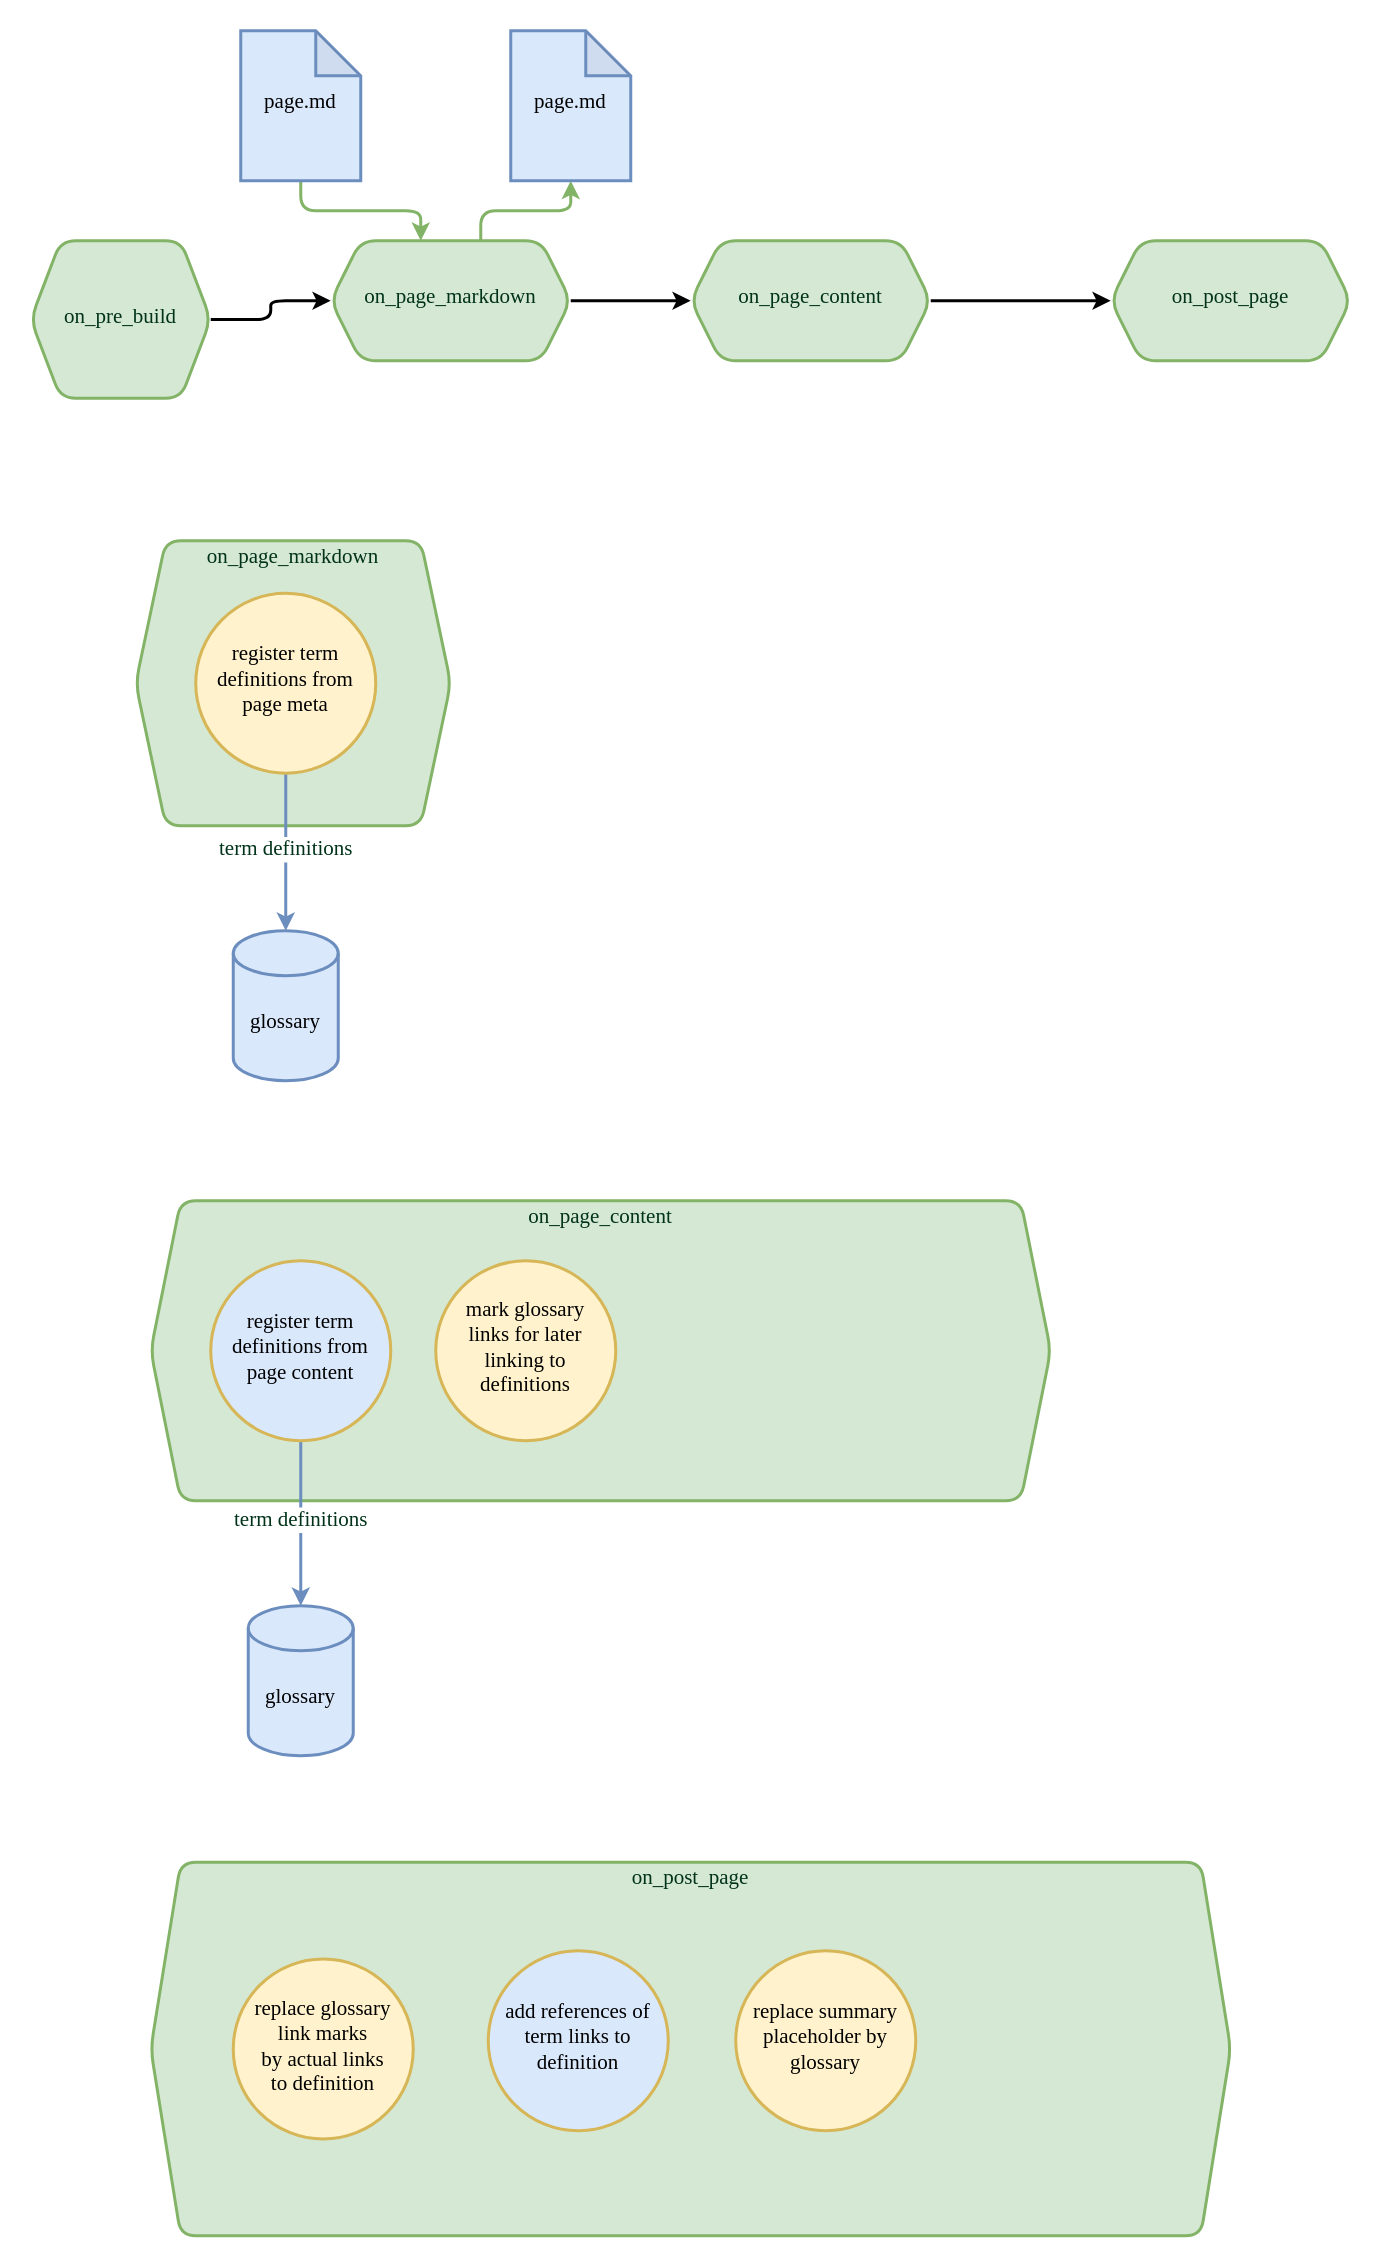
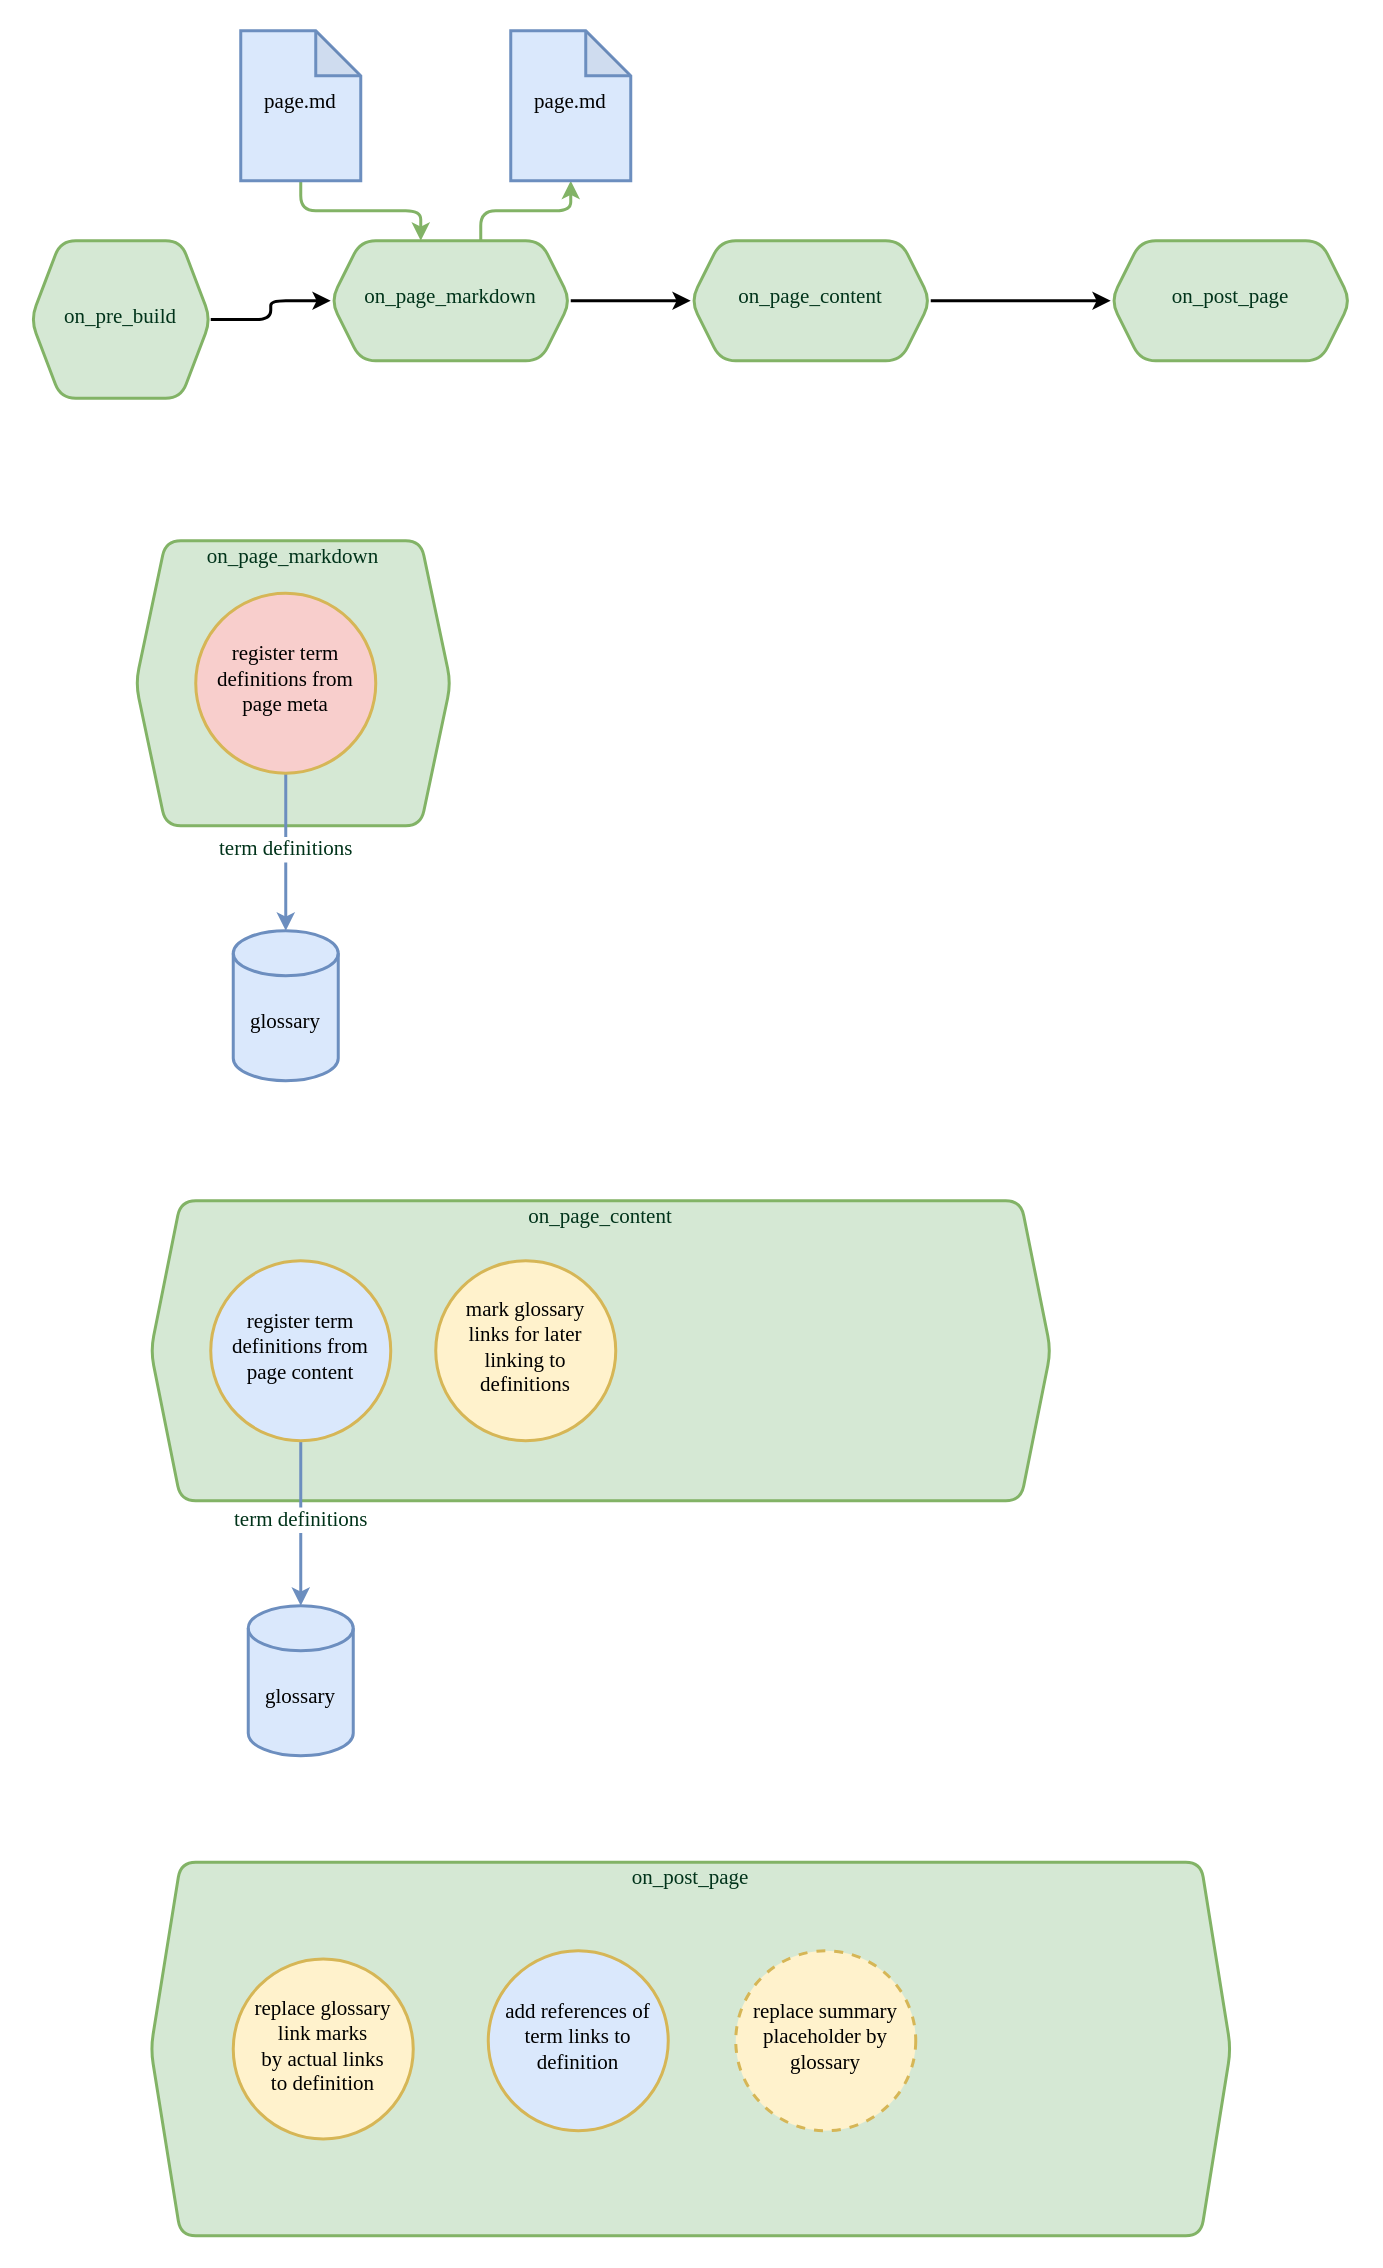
  <mxCell id="0" />
  <mxCell id="1" parent="0" />
  <mxCell id="2" style="edgeStyle=orthogonalEdgeStyle;rounded=1;orthogonalLoop=1;jettySize=auto;html=1;fontFamily=Comic Sans MS;fontSize=14;fontColor=#00331A;fontStyle=0;strokeWidth=2;spacingTop=-4;" edge="1" parent="1" source="3" target="6"><mxGeometry relative="1" as="geometry" /></mxCell>
  <mxCell id="3" value="on_pre_build" style="shape=hexagon;perimeter=hexagonPerimeter2;whiteSpace=wrap;html=1;fixedSize=1;rounded=1;fontFamily=Comic Sans MS;fontSize=14;fontColor=#00331A;fontStyle=0;strokeColor=#82b366;strokeWidth=2;fillColor=#d5e8d4;spacingTop=-4;" vertex="1" parent="1"><mxGeometry x="20" y="160" width="120" height="105" as="geometry" /></mxCell>
  <mxCell id="4" style="edgeStyle=orthogonalEdgeStyle;rounded=1;orthogonalLoop=1;jettySize=auto;html=1;entryX=0.5;entryY=1;entryDx=0;entryDy=0;entryPerimeter=0;exitX=0.625;exitY=0;exitDx=0;exitDy=0;fontFamily=Comic Sans MS;fontSize=14;fontColor=#00331A;fontStyle=0;strokeColor=#82b366;strokeWidth=2;fillColor=#d5e8d4;spacingTop=-4;" edge="1" parent="1" source="6" target="12"><mxGeometry relative="1" as="geometry"><mxPoint x="320" y="150" as="sourcePoint" /></mxGeometry></mxCell>
  <mxCell id="5" style="edgeStyle=orthogonalEdgeStyle;rounded=1;orthogonalLoop=1;jettySize=auto;html=1;fontFamily=Comic Sans MS;fontSize=14;fontColor=#00331A;fontStyle=0;strokeWidth=2;spacingTop=-4;" edge="1" parent="1" source="6" target="8"><mxGeometry relative="1" as="geometry" /></mxCell>
  <mxCell id="6" value="on_page_markdown" style="shape=hexagon;perimeter=hexagonPerimeter2;whiteSpace=wrap;html=1;fixedSize=1;rounded=1;fontFamily=Comic Sans MS;fontSize=14;fontColor=#00331A;fontStyle=0;strokeColor=#82b366;strokeWidth=2;fillColor=#d5e8d4;spacingTop=-4;" vertex="1" parent="1"><mxGeometry x="220" y="160" width="160" height="80" as="geometry" /></mxCell>
  <mxCell id="7" style="edgeStyle=orthogonalEdgeStyle;rounded=1;orthogonalLoop=1;jettySize=auto;html=1;fontFamily=Comic Sans MS;fontSize=14;fontColor=#00331A;fontStyle=0;strokeWidth=2;spacingTop=-4;" edge="1" parent="1" source="8" target="9"><mxGeometry relative="1" as="geometry" /></mxCell>
  <mxCell id="8" value="on_page_content" style="shape=hexagon;perimeter=hexagonPerimeter2;whiteSpace=wrap;html=1;fixedSize=1;rounded=1;fontFamily=Comic Sans MS;fontSize=14;fontColor=#00331A;fontStyle=0;strokeColor=#82b366;strokeWidth=2;fillColor=#d5e8d4;spacingTop=-4;" vertex="1" parent="1"><mxGeometry x="460" y="160" width="160" height="80" as="geometry" /></mxCell>
  <mxCell id="9" value="on_post_page" style="shape=hexagon;perimeter=hexagonPerimeter2;whiteSpace=wrap;html=1;fixedSize=1;rounded=1;fontFamily=Comic Sans MS;fontSize=14;fontColor=#00331A;fontStyle=0;strokeColor=#82b366;strokeWidth=2;fillColor=#d5e8d4;spacingTop=-4;" vertex="1" parent="1"><mxGeometry x="740" y="160" width="160" height="80" as="geometry" /></mxCell>
  <mxCell id="10" style="edgeStyle=orthogonalEdgeStyle;rounded=1;orthogonalLoop=1;jettySize=auto;html=1;entryX=0.375;entryY=0;entryDx=0;entryDy=0;fontFamily=Comic Sans MS;fontSize=14;fontColor=#00331A;fontStyle=0;strokeColor=#82b366;strokeWidth=2;fillColor=#d5e8d4;spacingTop=-4;" edge="1" parent="1" source="11" target="6"><mxGeometry relative="1" as="geometry" /></mxCell>
  <mxCell id="11" value="page.md" style="shape=note;whiteSpace=wrap;html=1;backgroundOutline=1;darkOpacity=0.05;rounded=1;fontFamily=Comic Sans MS;fontSize=14;fontStyle=0;strokeColor=#6c8ebf;strokeWidth=2;fillColor=#dae8fc;spacingTop=-4;" vertex="1" parent="1"><mxGeometry x="160" y="20" width="80" height="100" as="geometry" /></mxCell>
  <mxCell id="12" value="page.md" style="shape=note;whiteSpace=wrap;html=1;backgroundOutline=1;darkOpacity=0.05;rounded=1;fontFamily=Comic Sans MS;fontSize=14;fontStyle=0;strokeColor=#6c8ebf;strokeWidth=2;fillColor=#dae8fc;spacingTop=-4;" vertex="1" parent="1"><mxGeometry x="340" y="20" width="80" height="100" as="geometry" /></mxCell>
  <mxCell id="13" value="on_page_markdown" style="shape=hexagon;perimeter=hexagonPerimeter2;whiteSpace=wrap;html=1;fixedSize=1;rounded=1;fontFamily=Comic Sans MS;fontSize=14;fontColor=#00331A;fontStyle=0;strokeColor=#82b366;strokeWidth=2;fillColor=#d5e8d4;spacingTop=-4;verticalAlign=top;" vertex="1" parent="1"><mxGeometry x="90" y="360" width="210" height="190" as="geometry" /></mxCell>
  <mxCell id="14" value="term definitions" style="edgeStyle=orthogonalEdgeStyle;rounded=1;orthogonalLoop=1;jettySize=auto;html=1;fontFamily=Comic Sans MS;fontSize=14;fontColor=#00331A;fontStyle=0;strokeColor=#6c8ebf;strokeWidth=2;fillColor=#dae8fc;spacingTop=-4;" edge="1" parent="1" source="15" target="16"><mxGeometry relative="1" as="geometry" /></mxCell>
- <mxCell id="15" value="register term definitions from page meta" style="ellipse;whiteSpace=wrap;html=1;aspect=fixed;verticalAlign=middle;rounded=1;fontFamily=Comic Sans MS;fontSize=14;fontStyle=0;strokeColor=#d6b656;strokeWidth=2;fillColor=#fff2cc;spacingTop=-4;" vertex="1" parent="1"><mxGeometry x="130" y="395" width="120" height="120" as="geometry" /></mxCell>
+ <mxCell id="15" value="register term definitions from page meta" style="ellipse;whiteSpace=wrap;html=1;aspect=fixed;verticalAlign=middle;rounded=1;fontFamily=Comic Sans MS;fontSize=14;fontStyle=0;strokeColor=#d6b656;strokeWidth=2;fillColor=#f8cecc;spacingTop=-4;" vertex="1" parent="1"><mxGeometry x="130" y="395" width="120" height="120" as="geometry" /></mxCell>
  <mxCell id="16" value="glossary" style="shape=cylinder3;whiteSpace=wrap;html=1;boundedLbl=1;backgroundOutline=1;size=15;verticalAlign=middle;rounded=1;fontFamily=Comic Sans MS;fontSize=14;fontStyle=0;strokeColor=#6c8ebf;strokeWidth=2;fillColor=#dae8fc;spacingTop=-4;" vertex="1" parent="1"><mxGeometry x="155" y="620" width="70" height="100" as="geometry" /></mxCell>
  <mxCell id="17" value="on_page_content" style="shape=hexagon;perimeter=hexagonPerimeter2;whiteSpace=wrap;html=1;fixedSize=1;rounded=1;fontFamily=Comic Sans MS;fontSize=14;fontColor=#00331A;fontStyle=0;strokeColor=#82b366;strokeWidth=2;fillColor=#d5e8d4;spacingTop=-4;verticalAlign=top;" vertex="1" parent="1"><mxGeometry x="100" y="800" width="600" height="200" as="geometry" /></mxCell>
  <mxCell id="18" value="term definitions" style="edgeStyle=orthogonalEdgeStyle;rounded=1;orthogonalLoop=1;jettySize=auto;html=1;fontFamily=Comic Sans MS;fontSize=14;fontColor=#00331A;fontStyle=0;strokeWidth=2;spacingTop=-4;fillColor=#dae8fc;strokeColor=#6c8ebf;" edge="1" parent="1" source="19" target="20"><mxGeometry relative="1" as="geometry" /></mxCell>
  <mxCell id="19" value="register term definitions from page content" style="ellipse;whiteSpace=wrap;html=1;aspect=fixed;verticalAlign=middle;rounded=1;fontFamily=Comic Sans MS;fontSize=14;fontStyle=0;strokeColor=#d6b656;strokeWidth=2;fillColor=#dae8fc;spacingTop=-4;" vertex="1" parent="1"><mxGeometry x="140" y="840" width="120" height="120" as="geometry" /></mxCell>
  <mxCell id="20" value="glossary" style="shape=cylinder3;whiteSpace=wrap;html=1;boundedLbl=1;backgroundOutline=1;size=15;verticalAlign=middle;rounded=1;fontFamily=Comic Sans MS;fontSize=14;fontStyle=0;strokeColor=#6c8ebf;strokeWidth=2;fillColor=#dae8fc;spacingTop=-4;" vertex="1" parent="1"><mxGeometry x="165" y="1070" width="70" height="100" as="geometry" /></mxCell>
  <mxCell id="21" value="mark glossary&lt;br&gt;links for later&lt;br&gt;linking to&lt;br&gt;definitions" style="ellipse;whiteSpace=wrap;html=1;aspect=fixed;verticalAlign=middle;rounded=1;fontFamily=Comic Sans MS;fontSize=14;fontStyle=0;strokeColor=#d6b656;strokeWidth=2;fillColor=#fff2cc;spacingTop=-4;" vertex="1" parent="1"><mxGeometry x="290" y="840" width="120" height="120" as="geometry" /></mxCell>
  <mxCell id="22" value="on_post_page" style="shape=hexagon;perimeter=hexagonPerimeter2;whiteSpace=wrap;html=1;fixedSize=1;rounded=1;fontFamily=Comic Sans MS;fontSize=14;fontColor=#00331A;fontStyle=0;strokeColor=#82b366;strokeWidth=2;fillColor=#d5e8d4;spacingTop=-4;verticalAlign=top;" vertex="1" parent="1"><mxGeometry x="100" y="1241" width="720" height="249" as="geometry" /></mxCell>
  <mxCell id="23" value="replace glossary&lt;br&gt;link marks&lt;br&gt;by actual links&lt;br&gt;to definition" style="ellipse;whiteSpace=wrap;html=1;aspect=fixed;verticalAlign=middle;rounded=1;fontFamily=Comic Sans MS;fontSize=14;fontStyle=0;strokeColor=#d6b656;strokeWidth=2;fillColor=#fff2cc;spacingTop=-4;" vertex="1" parent="1"><mxGeometry x="155" y="1305.5" width="120" height="120" as="geometry" /></mxCell>
  <mxCell id="24" value="add references of term links to definition" style="ellipse;whiteSpace=wrap;html=1;aspect=fixed;verticalAlign=middle;rounded=1;fontFamily=Comic Sans MS;fontSize=14;fontStyle=0;strokeColor=#d6b656;strokeWidth=2;fillColor=#dae8fc;spacingTop=-4;" vertex="1" parent="1"><mxGeometry x="325" y="1300" width="120" height="120" as="geometry" /></mxCell>
- <mxCell id="25" value="replace summary placeholder by glossary" style="ellipse;whiteSpace=wrap;html=1;aspect=fixed;verticalAlign=middle;rounded=1;fontFamily=Comic Sans MS;fontSize=14;fontStyle=0;strokeColor=#d6b656;strokeWidth=2;fillColor=#fff2cc;spacingTop=-4;" vertex="1" parent="1"><mxGeometry x="490" y="1300" width="120" height="120" as="geometry" /></mxCell>
+ <mxCell id="25" value="replace summary placeholder by glossary" style="ellipse;whiteSpace=wrap;html=1;aspect=fixed;verticalAlign=middle;rounded=1;fontFamily=Comic Sans MS;fontSize=14;fontStyle=0;strokeColor=#d6b656;strokeWidth=2;fillColor=#fff2cc;spacingTop=-4;dashed=1;" vertex="1" parent="1"><mxGeometry x="490" y="1300" width="120" height="120" as="geometry" /></mxCell>
